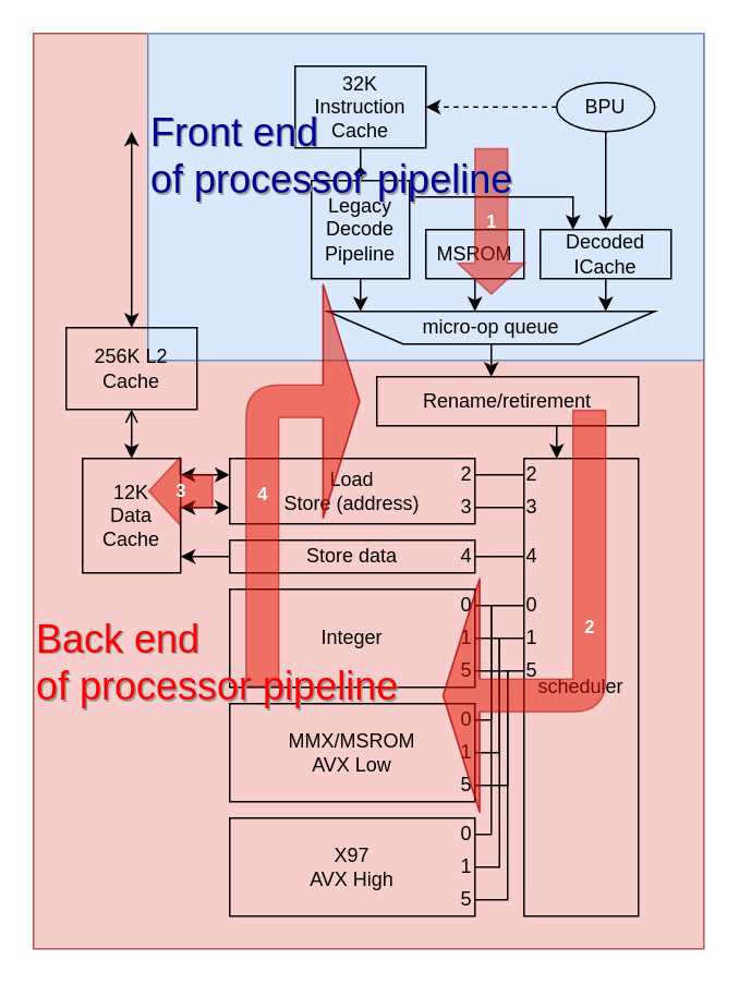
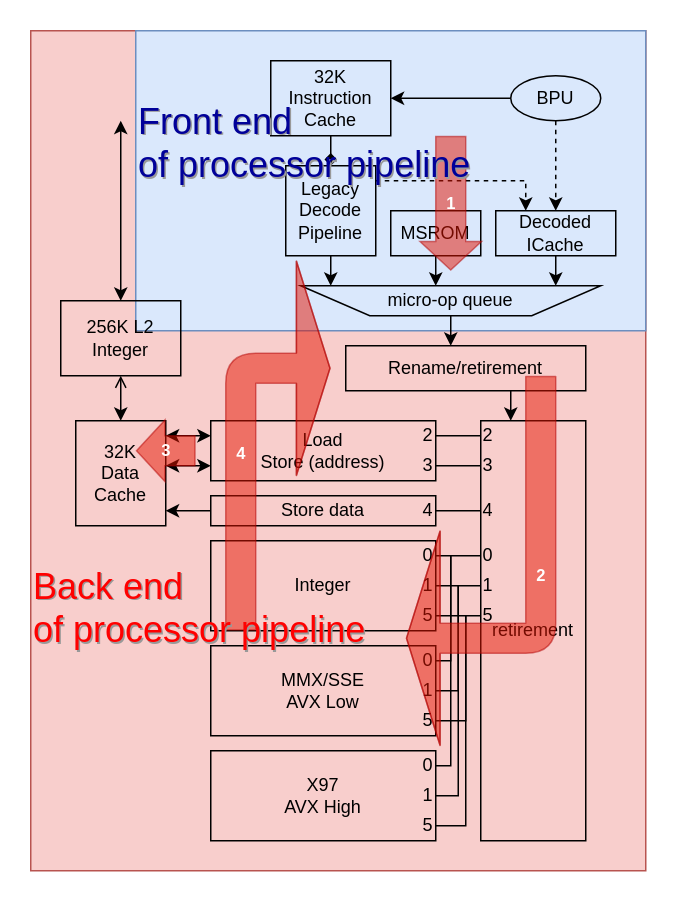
  <mxCell id="0" />
  <mxCell id="1" parent="0" />
  <mxCell id="2" value="" style="rounded=0;whiteSpace=wrap;html=1;fillColor=#f8cecc;strokeColor=#b85450;" vertex="1" parent="1"><mxGeometry x="20" y="20" width="410" height="560" as="geometry" /></mxCell>
  <mxCell id="3" value="" style="rounded=0;whiteSpace=wrap;html=1;fillColor=#dae8fc;strokeColor=#6c8ebf;" vertex="1" parent="1"><mxGeometry x="90" y="20" width="340" height="200" as="geometry" /></mxCell>
- <mxCell id="4" style="edgeStyle=orthogonalEdgeStyle;rounded=0;orthogonalLoop=1;jettySize=auto;html=1;" edge="1" parent="1" source="6" target="7"><mxGeometry relative="1" as="geometry" /></mxCell>
- <mxCell id="5" style="edgeStyle=orthogonalEdgeStyle;rounded=0;orthogonalLoop=1;jettySize=auto;html=1;dashed=1;" edge="1" parent="1" source="6" target="12"><mxGeometry relative="1" as="geometry" /></mxCell>
+ <mxCell id="4" style="edgeStyle=orthogonalEdgeStyle;rounded=0;orthogonalLoop=1;jettySize=auto;html=1;dashed=1;" edge="1" parent="1" source="6" target="7"><mxGeometry relative="1" as="geometry" /></mxCell>
+ <mxCell id="5" style="edgeStyle=orthogonalEdgeStyle;rounded=0;orthogonalLoop=1;jettySize=auto;html=1;" edge="1" parent="1" source="6" target="12"><mxGeometry relative="1" as="geometry" /></mxCell>
  <mxCell id="6" value="BPU" style="ellipse;whiteSpace=wrap;html=1;fillColor=none;" vertex="1" parent="1"><mxGeometry x="340" y="50" width="60" height="30" as="geometry" /></mxCell>
  <mxCell id="7" value="Decoded ICache" style="rounded=0;whiteSpace=wrap;html=1;fillColor=none;" vertex="1" parent="1"><mxGeometry x="330" y="140" width="80" height="30" as="geometry" /></mxCell>
  <mxCell id="8" value="MSROM" style="rounded=0;whiteSpace=wrap;html=1;fillColor=none;" vertex="1" parent="1"><mxGeometry x="260" y="140" width="60" height="30" as="geometry" /></mxCell>
- <mxCell id="9" style="edgeStyle=orthogonalEdgeStyle;rounded=0;orthogonalLoop=1;jettySize=auto;html=1;" edge="1" parent="1" source="10" target="7"><mxGeometry relative="1" as="geometry"><Array as="points"><mxPoint x="350" y="120" /></Array></mxGeometry></mxCell>
+ <mxCell id="9" style="edgeStyle=orthogonalEdgeStyle;rounded=0;orthogonalLoop=1;jettySize=auto;html=1;dashed=1;" edge="1" parent="1" source="10" target="7"><mxGeometry relative="1" as="geometry"><Array as="points"><mxPoint x="350" y="120" /></Array></mxGeometry></mxCell>
  <mxCell id="10" value="Legacy Decode Pipeline" style="rounded=0;whiteSpace=wrap;html=1;fillColor=none;" vertex="1" parent="1"><mxGeometry x="190" y="110" width="60" height="60" as="geometry" /></mxCell>
  <mxCell id="11" style="edgeStyle=orthogonalEdgeStyle;rounded=0;orthogonalLoop=1;jettySize=auto;html=1;endArrow=diamond;" edge="1" parent="1" source="12" target="10"><mxGeometry relative="1" as="geometry" /></mxCell>
  <mxCell id="12" value="32K&lt;br&gt;Instruction Cache" style="rounded=0;whiteSpace=wrap;html=1;fillColor=none;" vertex="1" parent="1"><mxGeometry x="180" y="40" width="80" height="50" as="geometry" /></mxCell>
  <mxCell id="13" value="micro-op queue" style="verticalLabelPosition=middle;verticalAlign=middle;html=1;shape=trapezoid;perimeter=trapezoidPerimeter;whiteSpace=wrap;size=0.23;arcSize=10;flipV=1;labelPosition=center;align=center;fillColor=none;" vertex="1" parent="1"><mxGeometry x="200" y="190" width="200" height="20" as="geometry" /></mxCell>
  <mxCell id="14" value="" style="endArrow=classic;html=1;rounded=0;" edge="1" parent="1" source="8"><mxGeometry width="50" height="50" relative="1" as="geometry"><mxPoint x="310" y="240" as="sourcePoint" /><mxPoint x="290" y="190" as="targetPoint" /></mxGeometry></mxCell>
  <mxCell id="15" value="" style="endArrow=classic;html=1;rounded=0;" edge="1" parent="1"><mxGeometry width="50" height="50" relative="1" as="geometry"><mxPoint x="370" y="170" as="sourcePoint" /><mxPoint x="370" y="190" as="targetPoint" /></mxGeometry></mxCell>
  <mxCell id="16" value="" style="endArrow=classic;html=1;rounded=0;" edge="1" parent="1"><mxGeometry width="50" height="50" relative="1" as="geometry"><mxPoint x="220" y="170" as="sourcePoint" /><mxPoint x="220" y="190" as="targetPoint" /></mxGeometry></mxCell>
  <mxCell id="17" value="Rename/retirement" style="rounded=0;whiteSpace=wrap;html=1;fillColor=none;" vertex="1" parent="1"><mxGeometry x="230" y="230" width="160" height="30" as="geometry" /></mxCell>
  <mxCell id="18" value="" style="endArrow=classic;html=1;rounded=0;" edge="1" parent="1"><mxGeometry width="50" height="50" relative="1" as="geometry"><mxPoint x="300" y="210" as="sourcePoint" /><mxPoint x="300" y="230" as="targetPoint" /></mxGeometry></mxCell>
- <mxCell id="19" value="scheduler" style="rounded=0;whiteSpace=wrap;html=1;fillColor=none;" vertex="1" parent="1"><mxGeometry x="320" y="280" width="70" height="280" as="geometry" /></mxCell>
+ <mxCell id="19" value="retirement" style="rounded=0;whiteSpace=wrap;html=1;fillColor=none;" vertex="1" parent="1"><mxGeometry x="320" y="280" width="70" height="280" as="geometry" /></mxCell>
  <mxCell id="20" value="" style="endArrow=classic;html=1;rounded=0;" edge="1" parent="1"><mxGeometry width="50" height="50" relative="1" as="geometry"><mxPoint x="340" y="260" as="sourcePoint" /><mxPoint x="340" y="280" as="targetPoint" /></mxGeometry></mxCell>
- <mxCell id="21" value="256K L2&lt;br&gt;Cache" style="rounded=0;whiteSpace=wrap;html=1;fillColor=none;" vertex="1" parent="1"><mxGeometry x="40" y="200" width="80" height="50" as="geometry" /></mxCell>
- <mxCell id="22" value="12K&lt;br&gt;Data&lt;br&gt;Cache" style="rounded=0;whiteSpace=wrap;html=1;fillColor=none;" vertex="1" parent="1"><mxGeometry x="50" y="280" width="60" height="70" as="geometry" /></mxCell>
+ <mxCell id="21" value="256K L2&lt;br&gt;Integer" style="rounded=0;whiteSpace=wrap;html=1;fillColor=none;" vertex="1" parent="1"><mxGeometry x="40" y="200" width="80" height="50" as="geometry" /></mxCell>
+ <mxCell id="22" value="32K&lt;br&gt;Data&lt;br&gt;Cache" style="rounded=0;whiteSpace=wrap;html=1;fillColor=none;" vertex="1" parent="1"><mxGeometry x="50" y="280" width="60" height="70" as="geometry" /></mxCell>
  <mxCell id="23" value="Load&lt;br&gt;Store&amp;nbsp;(address)" style="rounded=0;whiteSpace=wrap;html=1;fillColor=none;" vertex="1" parent="1"><mxGeometry x="140" y="280" width="150" height="40" as="geometry" /></mxCell>
  <mxCell id="24" value="" style="endArrow=classic;startArrow=classic;html=1;rounded=0;" edge="1" parent="1"><mxGeometry width="50" height="50" relative="1" as="geometry"><mxPoint x="110" y="290" as="sourcePoint" /><mxPoint x="140" y="290" as="targetPoint" /></mxGeometry></mxCell>
  <mxCell id="25" value="" style="endArrow=classic;startArrow=classic;html=1;rounded=0;" edge="1" parent="1"><mxGeometry width="50" height="50" relative="1" as="geometry"><mxPoint x="110" y="310" as="sourcePoint" /><mxPoint x="140" y="310" as="targetPoint" /></mxGeometry></mxCell>
  <mxCell id="26" value="" style="endArrow=none;html=1;rounded=0;" edge="1" parent="1"><mxGeometry width="50" height="50" relative="1" as="geometry"><mxPoint x="290" y="290" as="sourcePoint" /><mxPoint x="320" y="290" as="targetPoint" /></mxGeometry></mxCell>
  <mxCell id="27" value="" style="endArrow=none;html=1;rounded=0;" edge="1" parent="1"><mxGeometry width="50" height="50" relative="1" as="geometry"><mxPoint x="290" y="310" as="sourcePoint" /><mxPoint x="320" y="310" as="targetPoint" /></mxGeometry></mxCell>
  <mxCell id="28" value="Store data" style="rounded=0;whiteSpace=wrap;html=1;fillColor=none;" vertex="1" parent="1"><mxGeometry x="140" y="330" width="150" height="20" as="geometry" /></mxCell>
  <mxCell id="29" value="" style="endArrow=classic;html=1;rounded=0;" edge="1" parent="1"><mxGeometry width="50" height="50" relative="1" as="geometry"><mxPoint x="140" y="340" as="sourcePoint" /><mxPoint x="110" y="340" as="targetPoint" /></mxGeometry></mxCell>
  <mxCell id="30" value="" style="endArrow=none;html=1;rounded=0;" edge="1" parent="1"><mxGeometry width="50" height="50" relative="1" as="geometry"><mxPoint x="290" y="340" as="sourcePoint" /><mxPoint x="320" y="340" as="targetPoint" /></mxGeometry></mxCell>
  <mxCell id="31" value="Integer" style="rounded=0;whiteSpace=wrap;html=1;fillColor=none;" vertex="1" parent="1"><mxGeometry x="140" y="360" width="150" height="60" as="geometry" /></mxCell>
  <mxCell id="32" value="2" style="text;html=1;strokeColor=none;fillColor=none;align=center;verticalAlign=middle;whiteSpace=wrap;rounded=0;" vertex="1" parent="1"><mxGeometry x="280" y="280" width="10" height="20" as="geometry" /></mxCell>
  <mxCell id="33" value="3" style="text;html=1;strokeColor=none;fillColor=none;align=center;verticalAlign=middle;whiteSpace=wrap;rounded=0;" vertex="1" parent="1"><mxGeometry x="280" y="300" width="10" height="20" as="geometry" /></mxCell>
  <mxCell id="34" value="4" style="text;html=1;strokeColor=none;fillColor=none;align=center;verticalAlign=middle;whiteSpace=wrap;rounded=0;" vertex="1" parent="1"><mxGeometry x="280" y="330" width="10" height="20" as="geometry" /></mxCell>
  <mxCell id="35" value="0" style="text;html=1;strokeColor=none;fillColor=none;align=center;verticalAlign=middle;whiteSpace=wrap;rounded=0;" vertex="1" parent="1"><mxGeometry x="280" y="360" width="10" height="20" as="geometry" /></mxCell>
  <mxCell id="36" value="1" style="text;html=1;strokeColor=none;fillColor=none;align=center;verticalAlign=middle;whiteSpace=wrap;rounded=0;" vertex="1" parent="1"><mxGeometry x="280" y="380" width="10" height="20" as="geometry" /></mxCell>
  <mxCell id="37" value="5" style="text;html=1;strokeColor=none;fillColor=none;align=center;verticalAlign=middle;whiteSpace=wrap;rounded=0;" vertex="1" parent="1"><mxGeometry x="280" y="400" width="10" height="20" as="geometry" /></mxCell>
- <mxCell id="38" value="MMX/MSROM&lt;br&gt;AVX Low" style="rounded=0;whiteSpace=wrap;html=1;fillColor=none;" vertex="1" parent="1"><mxGeometry x="140" y="430" width="150" height="60" as="geometry" /></mxCell>
+ <mxCell id="38" value="MMX/SSE&lt;br&gt;AVX Low" style="rounded=0;whiteSpace=wrap;html=1;fillColor=none;" vertex="1" parent="1"><mxGeometry x="140" y="430" width="150" height="60" as="geometry" /></mxCell>
  <mxCell id="39" value="0" style="text;html=1;strokeColor=none;fillColor=none;align=center;verticalAlign=middle;whiteSpace=wrap;rounded=0;" vertex="1" parent="1"><mxGeometry x="280" y="430" width="10" height="20" as="geometry" /></mxCell>
  <mxCell id="40" value="1" style="text;html=1;strokeColor=none;fillColor=none;align=center;verticalAlign=middle;whiteSpace=wrap;rounded=0;" vertex="1" parent="1"><mxGeometry x="280" y="450" width="10" height="20" as="geometry" /></mxCell>
  <mxCell id="41" value="5" style="text;html=1;strokeColor=none;fillColor=none;align=center;verticalAlign=middle;whiteSpace=wrap;rounded=0;" vertex="1" parent="1"><mxGeometry x="280" y="470" width="10" height="20" as="geometry" /></mxCell>
  <mxCell id="42" value="X97&lt;br&gt;AVX High" style="rounded=0;whiteSpace=wrap;html=1;fillColor=none;" vertex="1" parent="1"><mxGeometry x="140" y="500" width="150" height="60" as="geometry" /></mxCell>
  <mxCell id="43" value="0" style="text;html=1;strokeColor=none;fillColor=none;align=center;verticalAlign=middle;whiteSpace=wrap;rounded=0;" vertex="1" parent="1"><mxGeometry x="280" y="500" width="10" height="20" as="geometry" /></mxCell>
  <mxCell id="44" value="1" style="text;html=1;strokeColor=none;fillColor=none;align=center;verticalAlign=middle;whiteSpace=wrap;rounded=0;" vertex="1" parent="1"><mxGeometry x="280" y="520" width="10" height="20" as="geometry" /></mxCell>
  <mxCell id="45" value="5" style="text;html=1;strokeColor=none;fillColor=none;align=center;verticalAlign=middle;whiteSpace=wrap;rounded=0;" vertex="1" parent="1"><mxGeometry x="280" y="540" width="10" height="20" as="geometry" /></mxCell>
  <mxCell id="46" value="2" style="text;html=1;strokeColor=none;fillColor=none;align=center;verticalAlign=middle;whiteSpace=wrap;rounded=0;" vertex="1" parent="1"><mxGeometry x="320" y="280" width="10" height="20" as="geometry" /></mxCell>
  <mxCell id="47" value="3" style="text;html=1;strokeColor=none;fillColor=none;align=center;verticalAlign=middle;whiteSpace=wrap;rounded=0;" vertex="1" parent="1"><mxGeometry x="320" y="300" width="10" height="20" as="geometry" /></mxCell>
  <mxCell id="48" value="4" style="text;html=1;strokeColor=none;fillColor=none;align=center;verticalAlign=middle;whiteSpace=wrap;rounded=0;" vertex="1" parent="1"><mxGeometry x="320" y="330" width="10" height="20" as="geometry" /></mxCell>
  <mxCell id="49" value="0" style="text;html=1;strokeColor=none;fillColor=none;align=center;verticalAlign=middle;whiteSpace=wrap;rounded=0;" vertex="1" parent="1"><mxGeometry x="320" y="360" width="10" height="20" as="geometry" /></mxCell>
  <mxCell id="50" value="1" style="text;html=1;strokeColor=none;fillColor=none;align=center;verticalAlign=middle;whiteSpace=wrap;rounded=0;" vertex="1" parent="1"><mxGeometry x="320" y="380" width="10" height="20" as="geometry" /></mxCell>
  <mxCell id="51" value="5" style="text;html=1;strokeColor=none;fillColor=none;align=center;verticalAlign=middle;whiteSpace=wrap;rounded=0;" vertex="1" parent="1"><mxGeometry x="320" y="400" width="10" height="20" as="geometry" /></mxCell>
  <mxCell id="52" value="" style="endArrow=none;html=1;rounded=0;" edge="1" parent="1"><mxGeometry width="50" height="50" relative="1" as="geometry"><mxPoint x="290" y="370" as="sourcePoint" /><mxPoint x="320" y="370" as="targetPoint" /></mxGeometry></mxCell>
  <mxCell id="53" value="" style="endArrow=none;html=1;rounded=0;" edge="1" parent="1"><mxGeometry width="50" height="50" relative="1" as="geometry"><mxPoint x="290" y="390" as="sourcePoint" /><mxPoint x="320" y="390" as="targetPoint" /></mxGeometry></mxCell>
  <mxCell id="54" value="" style="endArrow=none;html=1;rounded=0;" edge="1" parent="1"><mxGeometry width="50" height="50" relative="1" as="geometry"><mxPoint x="290" y="410" as="sourcePoint" /><mxPoint x="320" y="410" as="targetPoint" /></mxGeometry></mxCell>
  <mxCell id="55" value="" style="endArrow=none;html=1;rounded=0;endFill=0;exitX=1;exitY=0.5;exitDx=0;exitDy=0;" edge="1" parent="1" source="40"><mxGeometry width="50" height="50" relative="1" as="geometry"><mxPoint x="310" y="430" as="sourcePoint" /><mxPoint x="305" y="390" as="targetPoint" /><Array as="points"><mxPoint x="305" y="460" /></Array></mxGeometry></mxCell>
  <mxCell id="56" value="" style="endArrow=none;html=1;rounded=0;endFill=0;exitX=1;exitY=0.5;exitDx=0;exitDy=0;" edge="1" parent="1" source="44"><mxGeometry width="50" height="50" relative="1" as="geometry"><mxPoint x="290" y="460" as="sourcePoint" /><mxPoint x="305" y="390" as="targetPoint" /><Array as="points"><mxPoint x="305" y="530" /></Array></mxGeometry></mxCell>
  <mxCell id="57" value="" style="endArrow=none;html=1;rounded=0;endFill=0;exitX=1;exitY=0.5;exitDx=0;exitDy=0;" edge="1" parent="1"><mxGeometry width="50" height="50" relative="1" as="geometry"><mxPoint x="290" y="510" as="sourcePoint" /><mxPoint x="300" y="370" as="targetPoint" /><Array as="points"><mxPoint x="300" y="510" /></Array></mxGeometry></mxCell>
  <mxCell id="58" value="" style="endArrow=none;html=1;rounded=0;endFill=0;exitX=1;exitY=0.5;exitDx=0;exitDy=0;" edge="1" parent="1" source="39"><mxGeometry width="50" height="50" relative="1" as="geometry"><mxPoint x="290" y="441" as="sourcePoint" /><mxPoint x="300" y="370" as="targetPoint" /><Array as="points"><mxPoint x="300" y="440" /></Array></mxGeometry></mxCell>
  <mxCell id="59" value="" style="endArrow=none;html=1;rounded=0;endFill=0;" edge="1" parent="1" source="41"><mxGeometry width="50" height="50" relative="1" as="geometry"><mxPoint x="300" y="480" as="sourcePoint" /><mxPoint x="310" y="410" as="targetPoint" /><Array as="points"><mxPoint x="310" y="480" /></Array></mxGeometry></mxCell>
  <mxCell id="60" value="" style="endArrow=none;html=1;rounded=0;endFill=0;exitX=1;exitY=0.5;exitDx=0;exitDy=0;" edge="1" parent="1" source="45"><mxGeometry width="50" height="50" relative="1" as="geometry"><mxPoint x="290" y="480" as="sourcePoint" /><mxPoint x="310" y="410" as="targetPoint" /><Array as="points"><mxPoint x="310" y="550" /></Array></mxGeometry></mxCell>
  <mxCell id="61" value="" style="endArrow=open;startArrow=classic;html=1;rounded=0;" edge="1" parent="1" source="22" target="21"><mxGeometry width="50" height="50" relative="1" as="geometry"><mxPoint x="20" y="310" as="sourcePoint" /><mxPoint x="70" y="260" as="targetPoint" /></mxGeometry></mxCell>
  <mxCell id="62" value="" style="endArrow=classic;startArrow=classic;html=1;rounded=0;" edge="1" parent="1"><mxGeometry width="50" height="50" relative="1" as="geometry"><mxPoint x="80" y="200" as="sourcePoint" /><mxPoint x="80" y="80" as="targetPoint" /></mxGeometry></mxCell>
  <mxCell id="63" value="1" style="shape=flexArrow;endArrow=classic;html=1;rounded=0;fillColor=#e51400;strokeColor=#B20000;opacity=50;width=20;labelBackgroundColor=none;fontColor=#FFFFFF;fontStyle=1" edge="1" parent="1"><mxGeometry width="50" height="50" relative="1" as="geometry"><mxPoint x="300" y="90" as="sourcePoint" /><mxPoint x="300" y="180" as="targetPoint" /></mxGeometry></mxCell>
  <mxCell id="64" value="2" style="shape=flexArrow;endArrow=classic;html=1;rounded=1;fillColor=#e51400;strokeColor=#B20000;opacity=50;width=20;labelBackgroundColor=none;fontColor=#FFFFFF;fontStyle=1;endWidth=122;endSize=7.132;" edge="1" parent="1"><mxGeometry width="50" height="50" relative="1" as="geometry"><mxPoint x="360" y="250" as="sourcePoint" /><mxPoint x="270" y="425" as="targetPoint" /><Array as="points"><mxPoint x="360" y="425" /></Array></mxGeometry></mxCell>
  <mxCell id="65" value="4" style="shape=flexArrow;endArrow=classic;html=1;rounded=1;fillColor=#e51400;strokeColor=#B20000;opacity=50;width=20;labelBackgroundColor=none;fontColor=#FFFFFF;fontStyle=1;endWidth=122;endSize=7.132;" edge="1" parent="1"><mxGeometry width="50" height="50" relative="1" as="geometry"><mxPoint x="160" y="420" as="sourcePoint" /><mxPoint x="220" y="245" as="targetPoint" /><Array as="points"><mxPoint x="160" y="245" /></Array></mxGeometry></mxCell>
  <mxCell id="66" value="3" style="shape=flexArrow;endArrow=classic;html=1;rounded=0;fillColor=#e51400;strokeColor=#B20000;opacity=50;width=20;labelBackgroundColor=none;fontColor=#FFFFFF;fontStyle=1" edge="1" parent="1"><mxGeometry width="50" height="50" relative="1" as="geometry"><mxPoint x="130" y="300" as="sourcePoint" /><mxPoint x="90" y="300" as="targetPoint" /></mxGeometry></mxCell>
  <mxCell id="67" value="&lt;font color=&quot;#999999&quot; style=&quot;font-size: 24px;&quot;&gt;Back end&lt;br&gt;of processor pipeline&lt;/font&gt;" style="text;html=1;align=left;verticalAlign=middle;resizable=0;points=[];autosize=1;strokeColor=none;fillColor=none;shadow=0;" vertex="1" parent="1"><mxGeometry x="21" y="371" width="240" height="70" as="geometry" /></mxCell>
  <mxCell id="68" value="&lt;font color=&quot;#ff0000&quot; style=&quot;font-size: 24px;&quot;&gt;Back end&lt;br&gt;of processor pipeline&lt;/font&gt;" style="text;html=1;align=left;verticalAlign=middle;resizable=0;points=[];autosize=1;strokeColor=none;fillColor=none;shadow=0;" vertex="1" parent="1"><mxGeometry x="20" y="370" width="240" height="70" as="geometry" /></mxCell>
  <mxCell id="69" value="&lt;font color=&quot;#999999&quot; style=&quot;font-size: 24px;&quot;&gt;Front end&lt;br&gt;of processor pipeline&lt;/font&gt;" style="text;html=1;align=left;verticalAlign=middle;resizable=0;points=[];autosize=1;strokeColor=none;fillColor=none;shadow=0;" vertex="1" parent="1"><mxGeometry x="91" y="61" width="240" height="70" as="geometry" /></mxCell>
  <mxCell id="70" value="&lt;font color=&quot;#000099&quot; style=&quot;font-size: 24px;&quot;&gt;Front end&lt;br&gt;of processor pipeline&lt;/font&gt;" style="text;html=1;align=left;verticalAlign=middle;resizable=0;points=[];autosize=1;strokeColor=none;fillColor=none;shadow=0;" vertex="1" parent="1"><mxGeometry x="90" y="60" width="240" height="70" as="geometry" /></mxCell>
